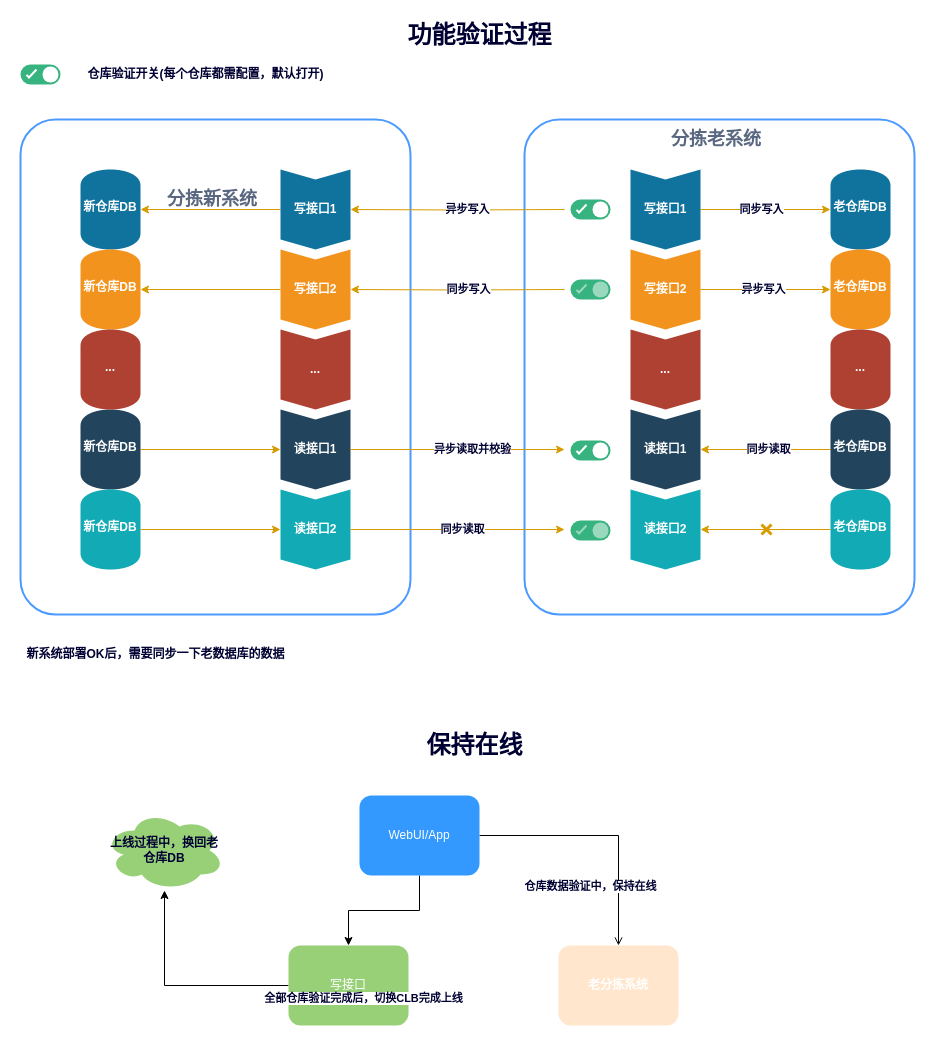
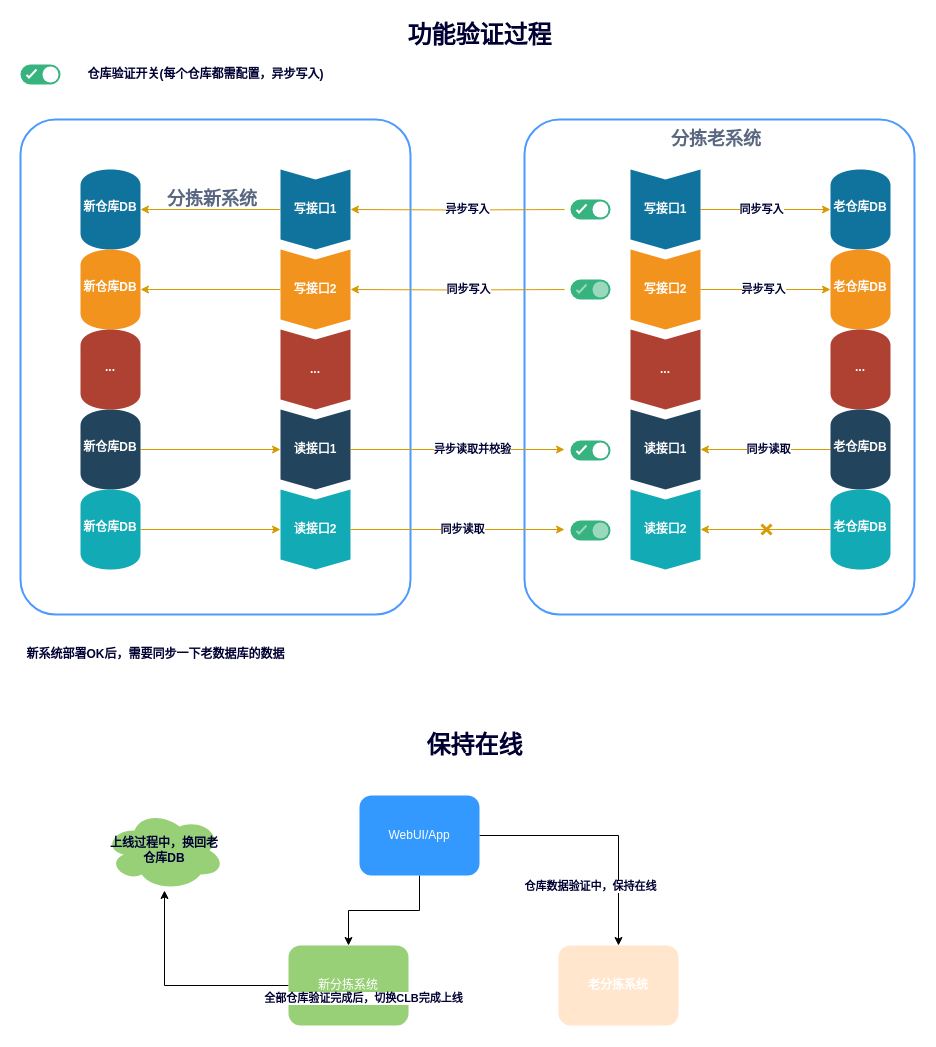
  <mxCell id="0" />
  <mxCell id="1" parent="0" />
  <mxCell id="2" value="" style="rounded=1;arcSize=9;align=left;spacingLeft=5;strokeColor=#4C9AFF;html=1;strokeWidth=2;fontSize=12" vertex="1" parent="1"><mxGeometry x="524" y="119" width="390" height="495" as="geometry" /></mxCell>
  <mxCell id="3" value="" style="rounded=1;arcSize=9;align=left;spacingLeft=5;strokeColor=#4C9AFF;html=1;strokeWidth=2;fontSize=12" vertex="1" parent="1"><mxGeometry x="20" y="119" width="390" height="495" as="geometry" /></mxCell>
  <mxCell id="4" value="" style="edgeStyle=orthogonalEdgeStyle;rounded=0;jumpStyle=none;orthogonalLoop=1;jettySize=auto;html=1;fontColor=#000033;fillColor=#ffe6cc;strokeColor=#d79b00;" edge="1" parent="1" source="6" target="56"><mxGeometry relative="1" as="geometry" /></mxCell>
  <mxCell id="5" value="&lt;b&gt;同步写入&lt;/b&gt;" style="edgeLabel;html=1;align=center;verticalAlign=middle;resizable=0;points=[];fontColor=#000033;" vertex="1" connectable="0" parent="4"><mxGeometry x="-0.215" y="1" relative="1" as="geometry"><mxPoint x="9" as="offset" /></mxGeometry></mxCell>
  <mxCell id="6" value="&lt;font color=&quot;#ffffff&quot;&gt;写接口1&lt;/font&gt;" style="shape=step;perimeter=stepPerimeter;whiteSpace=wrap;html=1;fixedSize=1;size=10;direction=south;fillColor=#10739E;strokeColor=none;rounded=0;fontStyle=1" vertex="1" parent="1"><mxGeometry x="630" y="169" width="70" height="80" as="geometry" /></mxCell>
  <mxCell id="7" value="" style="edgeStyle=orthogonalEdgeStyle;rounded=0;jumpStyle=none;orthogonalLoop=1;jettySize=auto;html=1;fontColor=#FFFFFF;fillColor=#ffe6cc;strokeColor=#d79b00;" edge="1" parent="1" source="9" target="57"><mxGeometry relative="1" as="geometry" /></mxCell>
  <mxCell id="8" value="&lt;b&gt;&lt;font color=&quot;#000033&quot;&gt;异步写入&lt;/font&gt;&lt;/b&gt;" style="edgeLabel;html=1;align=center;verticalAlign=middle;resizable=0;points=[];fontColor=#FFFFFF;" vertex="1" connectable="0" parent="7"><mxGeometry x="-0.154" y="2" relative="1" as="geometry"><mxPoint x="7" y="1" as="offset" /></mxGeometry></mxCell>
  <mxCell id="9" value="&lt;span style=&quot;color: rgb(255 , 255 , 255)&quot;&gt;写接口2&lt;/span&gt;" style="shape=step;perimeter=stepPerimeter;whiteSpace=wrap;html=1;fixedSize=1;size=10;direction=south;fillColor=#F2931E;strokeColor=none;rounded=0;fontStyle=1" vertex="1" parent="1"><mxGeometry x="630" y="249" width="70" height="80" as="geometry" /></mxCell>
  <mxCell id="10" value="&lt;b&gt;...&lt;/b&gt;" style="shape=step;perimeter=stepPerimeter;whiteSpace=wrap;html=1;fixedSize=1;size=10;direction=south;fillColor=#AE4132;strokeColor=none;rounded=0;fontColor=#FFFFFF;" vertex="1" parent="1"><mxGeometry x="630" y="329" width="70" height="80" as="geometry" /></mxCell>
  <mxCell id="11" value="" style="edgeStyle=orthogonalEdgeStyle;rounded=0;jumpStyle=none;orthogonalLoop=1;jettySize=auto;html=1;fontColor=#FFFFFF;fillColor=#ffe6cc;strokeColor=#d79b00;entryX=0.5;entryY=0;entryDx=0;entryDy=0;exitX=0;exitY=0.5;exitDx=0;exitDy=0;" edge="1" parent="1" source="59" target="13"><mxGeometry relative="1" as="geometry" /></mxCell>
  <mxCell id="12" value="&lt;b&gt;&lt;font color=&quot;#000033&quot;&gt;同步读取&lt;/font&gt;&lt;/b&gt;" style="edgeLabel;html=1;align=center;verticalAlign=middle;resizable=0;points=[];fontColor=#FFFFFF;" vertex="1" connectable="0" parent="11"><mxGeometry x="-0.262" relative="1" as="geometry"><mxPoint x="-15" y="-1" as="offset" /></mxGeometry></mxCell>
  <mxCell id="13" value="&lt;span style=&quot;color: rgb(255 , 255 , 255)&quot;&gt;读接口1&lt;/span&gt;" style="shape=step;perimeter=stepPerimeter;whiteSpace=wrap;html=1;fixedSize=1;size=10;direction=south;fillColor=#23445D;strokeColor=none;rounded=0;fontStyle=1" vertex="1" parent="1"><mxGeometry x="630" y="409" width="70" height="80" as="geometry" /></mxCell>
  <mxCell id="14" value="" style="edgeStyle=orthogonalEdgeStyle;rounded=0;jumpStyle=none;orthogonalLoop=1;jettySize=auto;html=1;fontColor=#FFFFFF;fillColor=#ffe6cc;strokeColor=#d79b00;exitX=0;exitY=0.5;exitDx=0;exitDy=0;" edge="1" parent="1" source="60" target="15"><mxGeometry relative="1" as="geometry" /></mxCell>
  <mxCell id="15" value="&lt;span style=&quot;color: rgb(255 , 255 , 255)&quot;&gt;读接口2&lt;/span&gt;" style="shape=step;perimeter=stepPerimeter;whiteSpace=wrap;html=1;fixedSize=1;size=10;direction=south;fillColor=#12AAB5;strokeColor=none;rounded=0;fontStyle=1" vertex="1" parent="1"><mxGeometry x="630" y="489" width="70" height="80" as="geometry" /></mxCell>
  <mxCell id="16" style="edgeStyle=orthogonalEdgeStyle;rounded=0;orthogonalLoop=1;jettySize=auto;html=1;fontColor=#000033;fillColor=#ffe6cc;strokeColor=#d79b00;" edge="1" parent="1" target="21"><mxGeometry relative="1" as="geometry"><mxPoint x="564" y="209" as="sourcePoint" /></mxGeometry></mxCell>
  <mxCell id="17" value="异步写入" style="edgeLabel;html=1;align=center;verticalAlign=middle;resizable=0;points=[];fontStyle=1;fontColor=#000033;" vertex="1" connectable="0" parent="16"><mxGeometry x="-0.23" y="-1" relative="1" as="geometry"><mxPoint x="-14" as="offset" /></mxGeometry></mxCell>
  <mxCell id="18" style="edgeStyle=orthogonalEdgeStyle;rounded=0;orthogonalLoop=1;jettySize=auto;html=1;fontColor=#000033;fillColor=#ffe6cc;strokeColor=#d79b00;" edge="1" parent="1" target="23"><mxGeometry relative="1" as="geometry"><mxPoint x="564" y="289" as="sourcePoint" /></mxGeometry></mxCell>
  <mxCell id="19" value="同步写入" style="edgeLabel;html=1;align=center;verticalAlign=middle;resizable=0;points=[];fontColor=#000033;fontStyle=1" vertex="1" connectable="0" parent="18"><mxGeometry x="-0.17" y="1" relative="1" as="geometry"><mxPoint x="-8" y="-2" as="offset" /></mxGeometry></mxCell>
  <mxCell id="20" value="" style="edgeStyle=orthogonalEdgeStyle;rounded=0;orthogonalLoop=1;jettySize=auto;html=1;fontColor=#000033;fillColor=#ffe6cc;strokeColor=#d79b00;" edge="1" parent="1" source="21" target="43"><mxGeometry relative="1" as="geometry" /></mxCell>
  <mxCell id="21" value="&lt;font color=&quot;#ffffff&quot;&gt;写接口1&lt;/font&gt;" style="shape=step;perimeter=stepPerimeter;whiteSpace=wrap;html=1;fixedSize=1;size=10;direction=south;fillColor=#10739E;strokeColor=none;rounded=0;fontStyle=1" vertex="1" parent="1"><mxGeometry x="280" y="169" width="70" height="80" as="geometry" /></mxCell>
  <mxCell id="22" value="" style="edgeStyle=orthogonalEdgeStyle;rounded=0;orthogonalLoop=1;jettySize=auto;html=1;fontColor=#FFFFFF;fillColor=#ffe6cc;strokeColor=#d79b00;" edge="1" parent="1" source="23" target="44"><mxGeometry relative="1" as="geometry" /></mxCell>
  <mxCell id="23" value="&lt;span style=&quot;color: rgb(255 , 255 , 255)&quot;&gt;写接口2&lt;/span&gt;" style="shape=step;perimeter=stepPerimeter;whiteSpace=wrap;html=1;fixedSize=1;size=10;direction=south;fillColor=#F2931E;strokeColor=none;rounded=0;fontStyle=1" vertex="1" parent="1"><mxGeometry x="280" y="249" width="70" height="80" as="geometry" /></mxCell>
  <mxCell id="24" value="&lt;b&gt;...&lt;/b&gt;" style="shape=step;perimeter=stepPerimeter;whiteSpace=wrap;html=1;fixedSize=1;size=10;direction=south;fillColor=#AE4132;strokeColor=none;rounded=0;fontColor=#FFFFFF;" vertex="1" parent="1"><mxGeometry x="280" y="329" width="70" height="80" as="geometry" /></mxCell>
  <mxCell id="25" value="&lt;span style=&quot;color: rgb(255 , 255 , 255)&quot;&gt;读接口1&lt;/span&gt;" style="shape=step;perimeter=stepPerimeter;whiteSpace=wrap;html=1;fixedSize=1;size=10;direction=south;fillColor=#23445D;strokeColor=none;rounded=0;fontStyle=1" vertex="1" parent="1"><mxGeometry x="280" y="409" width="70" height="80" as="geometry" /></mxCell>
  <mxCell id="26" value="" style="edgeStyle=orthogonalEdgeStyle;rounded=0;orthogonalLoop=1;jettySize=auto;html=1;fontColor=#FFFFFF;fillColor=#ffe6cc;strokeColor=#d79b00;" edge="1" parent="1" source="47" target="27"><mxGeometry relative="1" as="geometry" /></mxCell>
  <mxCell id="27" value="&lt;span style=&quot;color: rgb(255 , 255 , 255)&quot;&gt;读接口2&lt;/span&gt;" style="shape=step;perimeter=stepPerimeter;whiteSpace=wrap;html=1;fixedSize=1;size=10;direction=south;fillColor=#12AAB5;strokeColor=none;rounded=0;fontStyle=1" vertex="1" parent="1"><mxGeometry x="280" y="489" width="70" height="80" as="geometry" /></mxCell>
  <mxCell id="28" value="" style="fillColor=#36B37E;strokeColor=none;rounded=1;arcSize=50;fontColor=#000033;" vertex="1" parent="1"><mxGeometry x="570" y="279" width="40" height="20" as="geometry" /></mxCell>
  <mxCell id="29" value="" style="shape=ellipse;strokeColor=none;fillColor=#9AD9BE" vertex="1" parent="28"><mxGeometry x="1" y="0.5" width="16" height="16" relative="1" as="geometry"><mxPoint x="-18" y="-8" as="offset" /></mxGeometry></mxCell>
  <mxCell id="30" value="" style="html=1;shadow=0;dashed=0;shape=mxgraph.atlassian.check;strokeColor=#9AD9BE;strokeWidth=2" vertex="1" parent="28"><mxGeometry y="0.5" width="10" height="8" relative="1" as="geometry"><mxPoint x="6" y="-5" as="offset" /></mxGeometry></mxCell>
  <mxCell id="31" value="" style="fillColor=#36B37E;strokeColor=none;rounded=1;arcSize=50;fontColor=#000033;" vertex="1" parent="1"><mxGeometry x="570" y="440" width="40" height="20" as="geometry" /></mxCell>
  <mxCell id="32" value="" style="shape=ellipse;strokeColor=none;fillColor=#ffffff" vertex="1" parent="31"><mxGeometry x="1" y="0.5" width="16" height="16" relative="1" as="geometry"><mxPoint x="-18" y="-8" as="offset" /></mxGeometry></mxCell>
  <mxCell id="33" value="" style="html=1;shadow=0;dashed=0;shape=mxgraph.atlassian.check;strokeColor=#ffffff;strokeWidth=2" vertex="1" parent="31"><mxGeometry y="0.5" width="10" height="8" relative="1" as="geometry"><mxPoint x="6" y="-5" as="offset" /></mxGeometry></mxCell>
  <mxCell id="34" style="edgeStyle=orthogonalEdgeStyle;orthogonalLoop=1;jettySize=auto;html=1;fontColor=#000033;fillColor=#ffe6cc;strokeColor=#d79b00;rounded=0;jumpStyle=none;entryX=0;entryY=0.5;entryDx=0;entryDy=0;" edge="1" parent="1" source="25"><mxGeometry relative="1" as="geometry"><mxPoint x="550" y="448.5" as="sourcePoint" /><mxPoint x="564" y="449" as="targetPoint" /></mxGeometry></mxCell>
  <mxCell id="35" value="异步读取并校验" style="edgeLabel;html=1;align=center;verticalAlign=middle;resizable=0;points=[];fontColor=#000033;fontStyle=1" vertex="1" connectable="0" parent="34"><mxGeometry x="-0.23" y="-1" relative="1" as="geometry"><mxPoint x="38" y="-2" as="offset" /></mxGeometry></mxCell>
  <mxCell id="36" value="" style="fillColor=#36B37E;strokeColor=none;rounded=1;arcSize=50;fontColor=#000033;" vertex="1" parent="1"><mxGeometry x="570" y="520" width="40" height="20" as="geometry" /></mxCell>
  <mxCell id="37" value="" style="shape=ellipse;strokeColor=none;fillColor=#9AD9BE" vertex="1" parent="36"><mxGeometry x="1" y="0.5" width="16" height="16" relative="1" as="geometry"><mxPoint x="-18" y="-8" as="offset" /></mxGeometry></mxCell>
  <mxCell id="38" value="" style="html=1;shadow=0;dashed=0;shape=mxgraph.atlassian.check;strokeColor=#9AD9BE;strokeWidth=2" vertex="1" parent="36"><mxGeometry y="0.5" width="10" height="8" relative="1" as="geometry"><mxPoint x="6" y="-5" as="offset" /></mxGeometry></mxCell>
  <mxCell id="39" style="edgeStyle=orthogonalEdgeStyle;rounded=0;orthogonalLoop=1;jettySize=auto;html=1;fontColor=#000033;fillColor=#ffe6cc;strokeColor=#d79b00;entryX=0;entryY=0.5;entryDx=0;entryDy=0;" edge="1" parent="1" source="27"><mxGeometry relative="1" as="geometry"><mxPoint x="550" y="528.5" as="sourcePoint" /><mxPoint x="564" y="529" as="targetPoint" /></mxGeometry></mxCell>
  <mxCell id="40" value="同步读取" style="edgeLabel;html=1;align=center;verticalAlign=middle;resizable=0;points=[];fontColor=#000033;fontStyle=1" vertex="1" connectable="0" parent="39"><mxGeometry x="-0.23" y="-1" relative="1" as="geometry"><mxPoint x="28" y="-2" as="offset" /></mxGeometry></mxCell>
  <mxCell id="41" value="&lt;span style=&quot;font-size: 18px&quot;&gt;分拣老系统&lt;/span&gt;" style="fillColor=none;strokeColor=none;html=1;fontSize=11;fontStyle=0;align=left;fontColor=#596780;fontStyle=1;fontSize=11" vertex="1" parent="1"><mxGeometry x="669" y="119" width="100" height="40" as="geometry" /></mxCell>
  <mxCell id="42" value="&lt;span style=&quot;font-size: 18px&quot;&gt;分拣新系统&lt;/span&gt;" style="fillColor=none;strokeColor=none;html=1;fontSize=11;fontStyle=0;align=left;fontColor=#596780;fontStyle=1;fontSize=11" vertex="1" parent="1"><mxGeometry x="165" y="179" width="100" height="40" as="geometry" /></mxCell>
  <mxCell id="43" value="新仓库DB" style="shape=cylinder;whiteSpace=wrap;html=1;boundedLbl=1;backgroundOutline=1;rounded=0;fontStyle=1;strokeColor=none;fillColor=#10739E;fontColor=#FFFFFF;verticalAlign=top;" vertex="1" parent="1"><mxGeometry x="80" y="169" width="60" height="80" as="geometry" /></mxCell>
  <mxCell id="44" value="&lt;span style=&quot;color: rgb(255 , 255 , 255)&quot;&gt;新仓库DB&lt;/span&gt;" style="shape=cylinder;whiteSpace=wrap;html=1;boundedLbl=1;backgroundOutline=1;rounded=0;fontStyle=1;strokeColor=none;fillColor=#F2931E;verticalAlign=top;" vertex="1" parent="1"><mxGeometry x="80" y="249" width="60" height="80" as="geometry" /></mxCell>
  <mxCell id="45" style="edgeStyle=orthogonalEdgeStyle;rounded=0;orthogonalLoop=1;jettySize=auto;html=1;entryX=0.5;entryY=1;entryDx=0;entryDy=0;fontColor=#000033;fillColor=#ffe6cc;strokeColor=#d79b00;" edge="1" parent="1" source="46" target="25"><mxGeometry relative="1" as="geometry" /></mxCell>
  <mxCell id="46" value="&lt;span style=&quot;color: rgb(255 , 255 , 255)&quot;&gt;新仓库DB&lt;/span&gt;" style="shape=cylinder;whiteSpace=wrap;html=1;boundedLbl=1;backgroundOutline=1;rounded=0;fontStyle=1;strokeColor=none;fillColor=#23445D;verticalAlign=top;" vertex="1" parent="1"><mxGeometry x="80" y="409" width="60" height="80" as="geometry" /></mxCell>
  <mxCell id="47" value="&lt;span style=&quot;color: rgb(255 , 255 , 255)&quot;&gt;新仓库DB&lt;/span&gt;" style="shape=cylinder;whiteSpace=wrap;html=1;boundedLbl=1;backgroundOutline=1;rounded=0;fontStyle=1;strokeColor=none;fillColor=#12AAB5;verticalAlign=top;" vertex="1" parent="1"><mxGeometry x="80" y="489" width="60" height="80" as="geometry" /></mxCell>
  <mxCell id="48" value="" style="fillColor=#36B37E;strokeColor=none;rounded=1;arcSize=50;fontColor=#000033;" vertex="1" parent="1"><mxGeometry x="20" y="64" width="40" height="20" as="geometry" /></mxCell>
  <mxCell id="49" value="" style="shape=ellipse;strokeColor=none;fillColor=#ffffff" vertex="1" parent="48"><mxGeometry x="1" y="0.5" width="16" height="16" relative="1" as="geometry"><mxPoint x="-18" y="-8" as="offset" /></mxGeometry></mxCell>
  <mxCell id="50" value="" style="html=1;shadow=0;dashed=0;shape=mxgraph.atlassian.check;strokeColor=#ffffff;strokeWidth=2" vertex="1" parent="48"><mxGeometry y="0.5" width="10" height="8" relative="1" as="geometry"><mxPoint x="6" y="-5" as="offset" /></mxGeometry></mxCell>
- <mxCell id="51" value="仓库验证开关(每个仓库都需配置，默认打开)" style="text;html=1;align=center;verticalAlign=middle;resizable=0;points=[];autosize=1;fontColor=#000033;fontStyle=1" vertex="1" parent="1"><mxGeometry x="80" y="64" width="250" height="20" as="geometry" /></mxCell>
+ <mxCell id="51" value="仓库验证开关(每个仓库都需配置，异步写入)" style="text;html=1;align=center;verticalAlign=middle;resizable=0;points=[];autosize=1;fontColor=#000033;fontStyle=1" vertex="1" parent="1"><mxGeometry x="80" y="64" width="250" height="20" as="geometry" /></mxCell>
  <mxCell id="52" value="&lt;b&gt;...&lt;/b&gt;" style="shape=cylinder;whiteSpace=wrap;html=1;boundedLbl=1;backgroundOutline=1;rounded=0;fontColor=#FFFFFF;strokeColor=none;fillColor=#AE4132;verticalAlign=top;" vertex="1" parent="1"><mxGeometry x="80" y="329" width="60" height="80" as="geometry" /></mxCell>
  <mxCell id="53" value="" style="fillColor=#36B37E;strokeColor=none;rounded=1;arcSize=50;fontColor=#000033;" vertex="1" parent="1"><mxGeometry x="570" y="199" width="40" height="20" as="geometry" /></mxCell>
  <mxCell id="54" value="" style="shape=ellipse;strokeColor=none;fillColor=#ffffff" vertex="1" parent="53"><mxGeometry x="1" y="0.5" width="16" height="16" relative="1" as="geometry"><mxPoint x="-18" y="-8" as="offset" /></mxGeometry></mxCell>
  <mxCell id="55" value="" style="html=1;shadow=0;dashed=0;shape=mxgraph.atlassian.check;strokeColor=#ffffff;strokeWidth=2" vertex="1" parent="53"><mxGeometry y="0.5" width="10" height="8" relative="1" as="geometry"><mxPoint x="6" y="-5" as="offset" /></mxGeometry></mxCell>
  <mxCell id="56" value="老仓库DB" style="shape=cylinder;whiteSpace=wrap;html=1;boundedLbl=1;backgroundOutline=1;rounded=0;fontStyle=1;strokeColor=none;fillColor=#10739E;verticalAlign=top;fontColor=#FFFFFF;" vertex="1" parent="1"><mxGeometry x="830" y="169" width="60" height="80" as="geometry" /></mxCell>
  <mxCell id="57" value="&lt;span style=&quot;color: rgb(255 , 255 , 255)&quot;&gt;老仓库DB&lt;/span&gt;" style="shape=cylinder;whiteSpace=wrap;html=1;boundedLbl=1;backgroundOutline=1;rounded=0;fontStyle=1;strokeColor=none;fillColor=#F2931E;verticalAlign=top;" vertex="1" parent="1"><mxGeometry x="830" y="249" width="60" height="80" as="geometry" /></mxCell>
  <mxCell id="58" value="&lt;b&gt;...&lt;/b&gt;" style="shape=cylinder;whiteSpace=wrap;html=1;boundedLbl=1;backgroundOutline=1;rounded=0;fontColor=#FFFFFF;strokeColor=none;fillColor=#AE4132;verticalAlign=top;" vertex="1" parent="1"><mxGeometry x="830" y="329" width="60" height="80" as="geometry" /></mxCell>
  <mxCell id="59" value="&lt;span style=&quot;color: rgb(255 , 255 , 255)&quot;&gt;老仓库DB&lt;/span&gt;" style="shape=cylinder;whiteSpace=wrap;html=1;boundedLbl=1;backgroundOutline=1;rounded=0;fontStyle=1;strokeColor=none;fillColor=#23445D;verticalAlign=top;" vertex="1" parent="1"><mxGeometry x="830" y="409" width="60" height="80" as="geometry" /></mxCell>
  <mxCell id="60" value="&lt;span style=&quot;color: rgb(255 , 255 , 255)&quot;&gt;老仓库DB&lt;/span&gt;" style="shape=cylinder;whiteSpace=wrap;html=1;boundedLbl=1;backgroundOutline=1;rounded=0;fontStyle=1;strokeColor=none;fillColor=#12AAB5;verticalAlign=top;" vertex="1" parent="1"><mxGeometry x="830" y="489" width="60" height="80" as="geometry" /></mxCell>
  <mxCell id="61" value="" style="shape=umlDestroy;whiteSpace=wrap;html=1;strokeWidth=3;fillColor=#ffe6cc;strokeColor=#d79b00;" vertex="1" parent="1"><mxGeometry x="761" y="524" width="10" height="10" as="geometry" /></mxCell>
  <mxCell id="62" value="&lt;b&gt;&lt;font color=&quot;#000033&quot;&gt;新系统部署OK后，需要同步一下老数据库的数据&lt;/font&gt;&lt;/b&gt;" style="text;html=1;align=center;verticalAlign=middle;resizable=0;points=[];autosize=1;fontColor=#FFFFFF;" vertex="1" parent="1"><mxGeometry x="20" y="644" width="270" height="20" as="geometry" /></mxCell>
  <mxCell id="63" value="" style="edgeStyle=orthogonalEdgeStyle;rounded=0;jumpStyle=none;orthogonalLoop=1;jettySize=auto;html=1;fontColor=#000033;" edge="1" parent="1" source="64" target="71"><mxGeometry relative="1" as="geometry" /></mxCell>
- <mxCell id="64" value="写接口" style="shape=ext;rounded=1;html=1;whiteSpace=wrap;fillColor=#97D077;fontColor=#FFFFFF;strokeColor=none;" vertex="1" parent="1"><mxGeometry x="288" y="945" width="120" height="80" as="geometry" /></mxCell>
+ <mxCell id="64" value="新分拣系统" style="shape=ext;rounded=1;html=1;whiteSpace=wrap;fillColor=#97D077;fontColor=#FFFFFF;strokeColor=none;" vertex="1" parent="1"><mxGeometry x="288" y="945" width="120" height="80" as="geometry" /></mxCell>
  <mxCell id="65" value="&lt;b&gt;老分拣系统&lt;/b&gt;" style="shape=ext;rounded=1;html=1;whiteSpace=wrap;fillColor=#ffe6cc;strokeColor=none;fontColor=#FFFFFF;" vertex="1" parent="1"><mxGeometry x="558" y="945" width="120" height="80" as="geometry" /></mxCell>
- <mxCell id="66" style="edgeStyle=orthogonalEdgeStyle;rounded=0;jumpStyle=none;orthogonalLoop=1;jettySize=auto;html=1;fontColor=#FFFFFF;fontStyle=1;endArrow=open;" edge="1" parent="1" source="70" target="65"><mxGeometry relative="1" as="geometry" /></mxCell>
+ <mxCell id="66" style="edgeStyle=orthogonalEdgeStyle;rounded=0;jumpStyle=none;orthogonalLoop=1;jettySize=auto;html=1;fontColor=#FFFFFF;fontStyle=1" edge="1" parent="1" source="70" target="65"><mxGeometry relative="1" as="geometry" /></mxCell>
  <mxCell id="67" value="仓库数据验证中，保持在线" style="edgeLabel;html=1;align=center;verticalAlign=middle;resizable=0;points=[];fontColor=#000033;fontStyle=1" vertex="1" connectable="0" parent="66"><mxGeometry x="-0.333" relative="1" as="geometry"><mxPoint x="27" y="50" as="offset" /></mxGeometry></mxCell>
  <mxCell id="68" style="edgeStyle=orthogonalEdgeStyle;rounded=0;jumpStyle=none;orthogonalLoop=1;jettySize=auto;html=1;fontColor=#000033;" edge="1" parent="1" source="70" target="64"><mxGeometry relative="1" as="geometry" /></mxCell>
  <mxCell id="69" value="全部仓库验证完成后，切换CLB完成上线" style="edgeLabel;html=1;align=center;verticalAlign=middle;resizable=0;points=[];fontColor=#000033;fontStyle=1" vertex="1" connectable="0" parent="68"><mxGeometry x="-0.215" y="37" relative="1" as="geometry"><mxPoint x="-37" y="50" as="offset" /></mxGeometry></mxCell>
  <mxCell id="70" value="WebUI/App" style="shape=ext;rounded=1;html=1;whiteSpace=wrap;fontColor=#FFFFFF;strokeColor=none;fillColor=#3399FF;" vertex="1" parent="1"><mxGeometry x="359" y="795" width="120" height="80" as="geometry" /></mxCell>
  <mxCell id="71" value="上线过程中，换回老仓库DB" style="ellipse;shape=cloud;whiteSpace=wrap;html=1;rounded=1;strokeColor=none;fillColor=#97D077;fontColor=#000033;fontStyle=1" vertex="1" parent="1"><mxGeometry x="104" y="810" width="120" height="80" as="geometry" /></mxCell>
  <mxCell id="72" value="保持在线" style="text;html=1;align=center;verticalAlign=middle;resizable=0;points=[];autosize=1;fontColor=#000033;fontStyle=1;fontSize=24;" vertex="1" parent="1"><mxGeometry x="394" y="730" width="160" height="30" as="geometry" /></mxCell>
  <mxCell id="73" value="功能验证过程" style="text;html=1;align=center;verticalAlign=middle;resizable=0;points=[];autosize=1;fontColor=#000033;fontStyle=1;fontSize=24;" vertex="1" parent="1"><mxGeometry x="399" y="20" width="160" height="30" as="geometry" /></mxCell>
